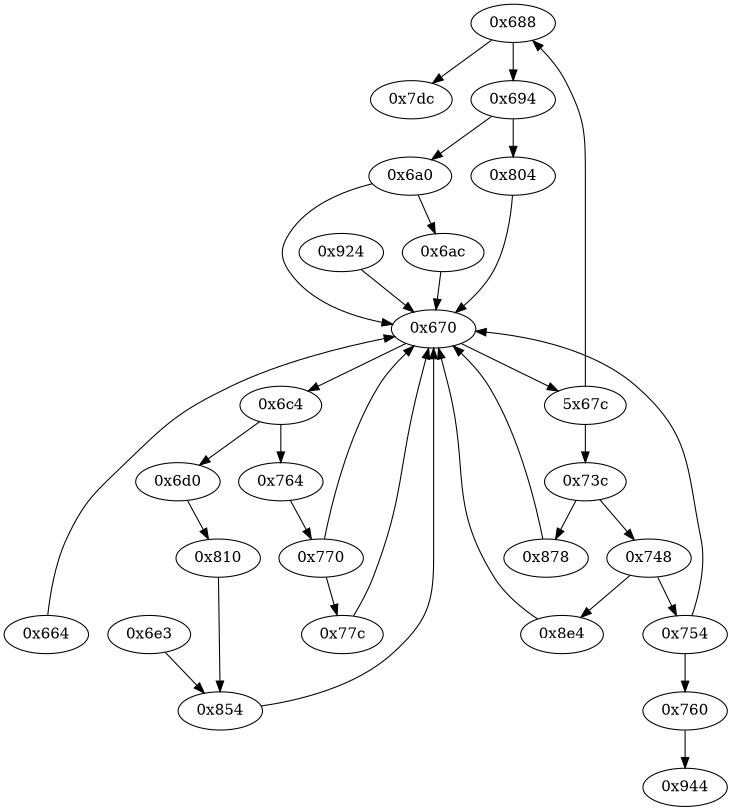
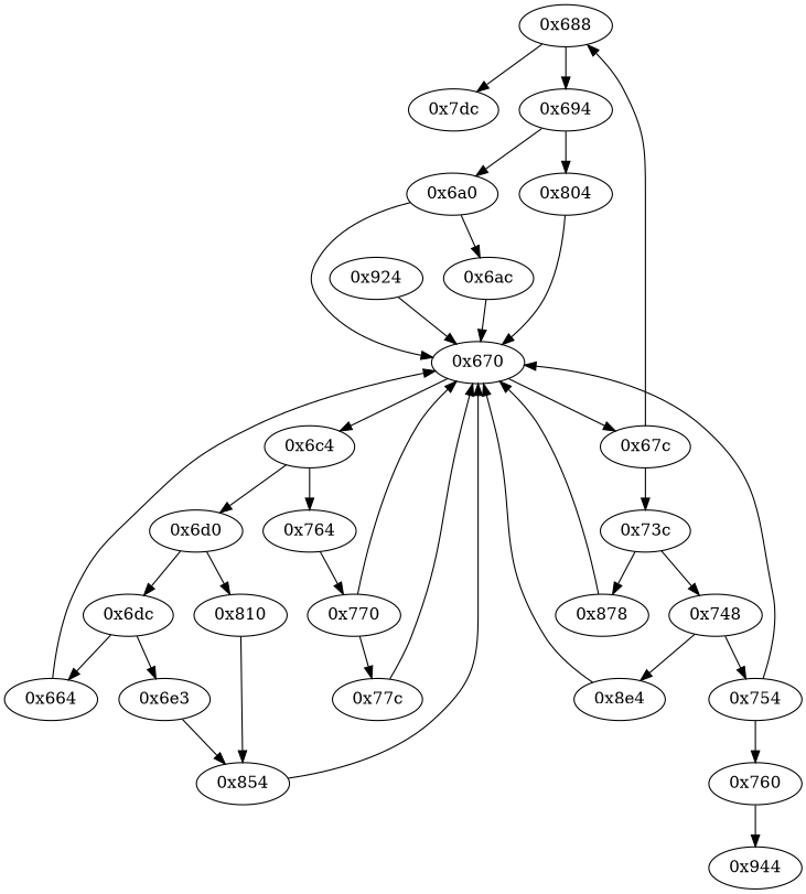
  strict digraph {
    node [opcode="[u'ldr', u'cmp', u'b']"]
    "0x7dc" [opcode="[u'ldr', u'ldr', u'eor', u'and', u'bic', u'mvn', u'and', u'mov', u'orr', u'b']"]
    "0x688"
    "0x694"
    "0x6a0"
    "0x804" [opcode="[u'ldr', u'mov', u'b']"]
    "0x670"
    "0x6c4"
-   "0x67c" [label="5x67c"]
+   "0x67c"
    "0x6ac" [opcode="[u'ldrb', u'ldr', u'ldr', u'cmp', u'mov', u'b']"]
    n10 [label="0x6e3" opcode="[u'ldr', u'ldr', u'cmp', u'mov', u'mov', u'strb', u'ldr', u'ldr', u'sub', u'mul', u'mov', u'mvn', u'ldr', u'orr', u'ldr', u'cmn', u'mov', u'ldr', u'cmp', u'mov', u'b']"]
+   "0x6dc"
    "0x664" [opcode="[u'ldr', u'cmp', u'mov']"]
    "0x854" [opcode="[u'mov', u'mov', u'cmn', u'mov', u'mov', u'teq', u'mvn', u'mov', u'b']"]
    "0x6d0"
    "0x764"
    "0x73c"
    "0x810" [opcode="[u'ldr', u'ldr', u'ldr', u'sub', u'sub', u'add', u'mul', u'mov', u'mvn', u'ldr', u'orr', u'ldr', u'cmn', u'mov', u'ldr', u'cmp', u'mov']"]
    "0x770"
    "0x878" [opcode="[u'ldr', u'str', u'str', u'str', u'ldr', u'ldr', u'sub', u'sub', u'add', u'mul', u'mov', u'mvn', u'ldr', u'orr', u'cmn', u'mov', u'ldr', u'cmp', u'mov', u'mov', u'mov', u'cmn', u'mov', u'mov', u'teq', u'mov', u'b']"]
    "0x748"
    "0x77c" [opcode="[u'ldr', u'ldr', u'ldr', u'add', u'sub', u'sub', u'mul', u'mov', u'mvn', u'ldr', u'orr', u'cmn', u'mov', u'ldr', u'cmp', u'mov', u'mov', u'mov', u'cmn', u'mov', u'mov', u'teq', u'mov', u'b']"]
    "0x924" [opcode="[u'ldr', u'ldr', u'ldr', u'mov', u'rsb', u'add', u'rsb', u'b']"]
    "0x754"
    "0x760" [opcode="[u'b']"]
    "0x944" [opcode="[u'ldr', u'sub', u'pop']"]
    "0x8e4" [opcode="[u'ldr', u'ldr', u'ldrb', u'add', u'mvn', u'str', u'ldr', u'eor', u'and', u'str', u'ldr', u'ldr', u'ldr', u'cmp', u'mov', u'b']"]
    "0x688" -> "0x7dc"
    "0x688" -> "0x694"
    "0x694" -> "0x6a0"
    "0x694" -> "0x804"
    "0x6a0" -> "0x670"
    "0x6a0" -> "0x6ac"
    "0x804" -> "0x670"
    "0x670" -> "0x6c4"
    "0x670" -> "0x67c"
    "0x6c4" -> "0x6d0"
    "0x6c4" -> "0x764"
    "0x67c" -> "0x688"
    "0x67c" -> "0x73c"
    "0x6ac" -> "0x670"
    n10 -> "0x854"
+   "0x6dc" -> n10
+   "0x6dc" -> "0x664"
    "0x664" -> "0x670"
    "0x854" -> "0x670"
+   "0x6d0" -> "0x6dc"
    "0x6d0" -> "0x810"
    "0x764" -> "0x770"
    "0x73c" -> "0x878"
    "0x73c" -> "0x748"
    "0x810" -> "0x854"
    "0x770" -> "0x670"
    "0x770" -> "0x77c"
    "0x878" -> "0x670"
    "0x748" -> "0x754"
    "0x748" -> "0x8e4"
    "0x77c" -> "0x670"
    "0x924" -> "0x670"
    "0x754" -> "0x670"
    "0x754" -> "0x760"
    "0x760" -> "0x944"
    "0x8e4" -> "0x670"
  }
